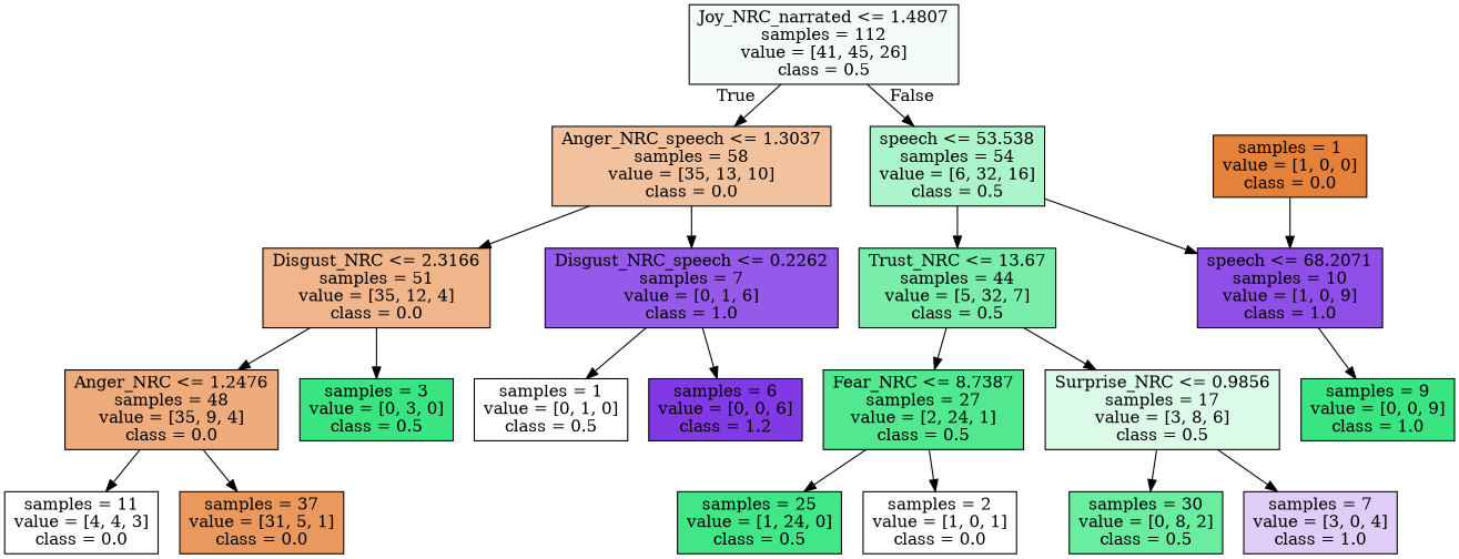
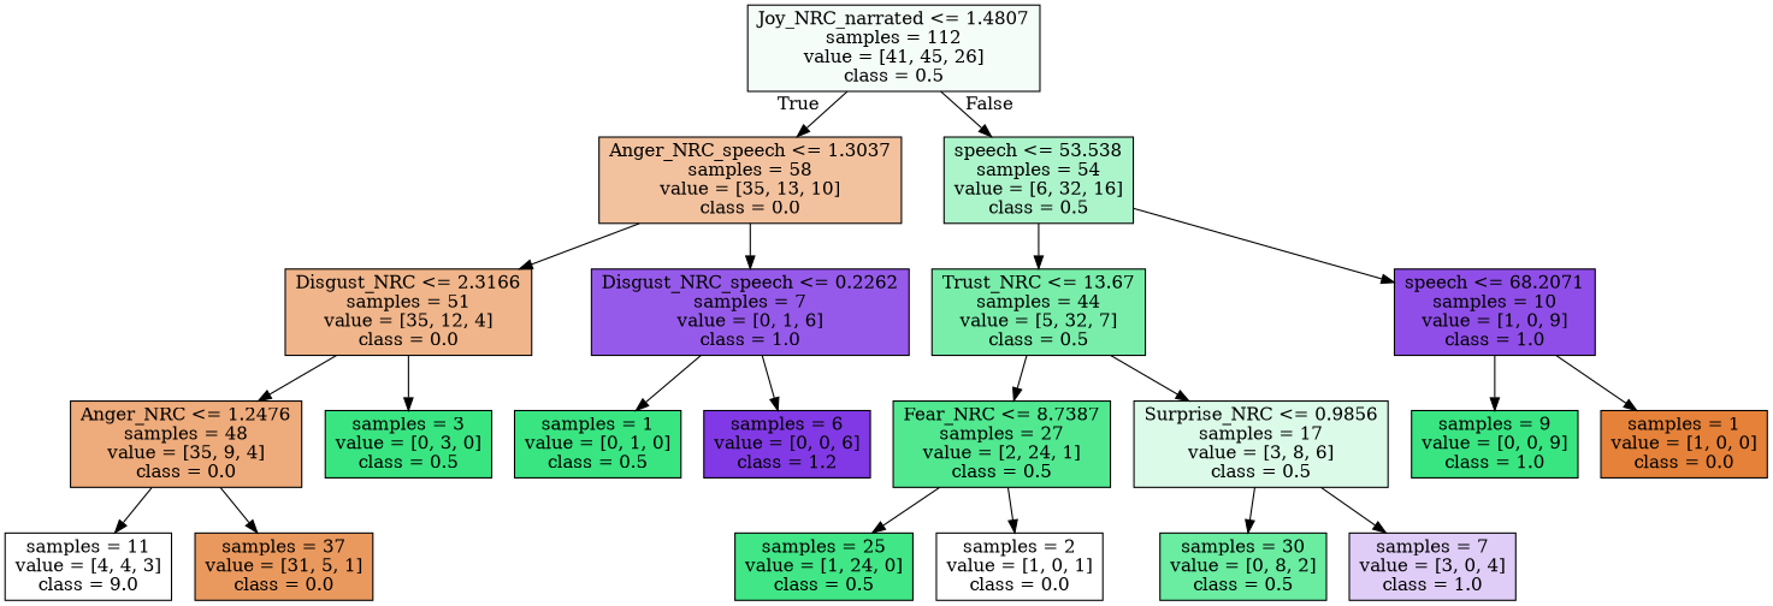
  digraph {
    node [color=black fillcolor="#39e581ff" shape=box style=filled]
    n1 [fillcolor="#39e5810e" label="Joy_NRC_narrated <= 1.4807\nsamples = 112\nvalue = [41, 45, 26]\nclass = 0.5"]
    n2 [fillcolor="#e581397d" label="Anger_NRC_speech <= 1.3037\nsamples = 58\nvalue = [35, 13, 10]\nclass = 0.0"]
    n3 [fillcolor="#39e5816b" label="speech <= 53.538\nsamples = 54\nvalue = [6, 32, 16]\nclass = 0.5"]
    n4 [fillcolor="#e5813996" label="Disgust_NRC <= 2.3166\nsamples = 51\nvalue = [35, 12, 4]\nclass = 0.0"]
    n5 [fillcolor="#8139e5d4" label="Disgust_NRC_speech <= 0.2262\nsamples = 7\nvalue = [0, 1, 6]\nclass = 1.0"]
    n6 [fillcolor="#39e581ac" label="Trust_NRC <= 13.67\nsamples = 44\nvalue = [5, 32, 7]\nclass = 0.5"]
    n7 [fillcolor="#8139e5e3" label="speech <= 68.2071\nsamples = 10\nvalue = [1, 0, 9]\nclass = 1.0"]
    n8 [fillcolor="#e58139aa" label="Anger_NRC <= 1.2476\nsamples = 48\nvalue = [35, 9, 4]\nclass = 0.0"]
    n9 [label="samples = 3\nvalue = [0, 3, 0]\nclass = 0.5"]
-   n10 [fillcolor="#e5813900" label="samples = 1\nvalue = [0, 1, 0]\nclass = 0.5"]
+   n10 [label="samples = 1\nvalue = [0, 1, 0]\nclass = 0.5"]
    n11 [fillcolor="#8139e5ff" label="samples = 6\nvalue = [0, 0, 6]\nclass = 1.2"]
-   n12 [fillcolor="#e5813900" label="samples = 11\nvalue = [4, 4, 3]\nclass = 0.0"]
+   n12 [fillcolor="#e5813900" label="samples = 11\nvalue = [4, 4, 3]\nclass = 9.0"]
    n13 [fillcolor="#e58139cf" label="samples = 37\nvalue = [31, 5, 1]\nclass = 0.0"]
    n14 [fillcolor="#39e581e0" label="Fear_NRC <= 8.7387\nsamples = 27\nvalue = [2, 24, 1]\nclass = 0.5"]
    n15 [fillcolor="#39e5812e" label="Surprise_NRC <= 0.9856\nsamples = 17\nvalue = [3, 8, 6]\nclass = 0.5"]
    n16 [label="samples = 9\nvalue = [0, 0, 9]\nclass = 1.0"]
    n17 [fillcolor="#e58139ff" label="samples = 1\nvalue = [1, 0, 0]\nclass = 0.0"]
    n18 [fillcolor="#39e581f4" label="samples = 25\nvalue = [1, 24, 0]\nclass = 0.5"]
    n19 [fillcolor="#e5813900" label="samples = 2\nvalue = [1, 0, 1]\nclass = 0.0"]
    n20 [fillcolor="#39e581bf" label="samples = 30\nvalue = [0, 8, 2]\nclass = 0.5"]
    n21 [fillcolor="#8139e540" label="samples = 7\nvalue = [3, 0, 4]\nclass = 1.0"]
    n1 -> n2 [headlabel=True labelangle=45 labeldistance=2.5]
    n1 -> n3 [headlabel=False labelangle=-45 labeldistance=2.5]
    n2 -> n4
    n2 -> n5
    n3 -> n6
    n3 -> n7
    n4 -> n8
    n4 -> n9
    n5 -> n10
    n5 -> n11
    n6 -> n14
    n6 -> n15
    n7 -> n16
-   n17 -> n7
+   n7 -> n17
    n8 -> n12
    n8 -> n13
    n14 -> n18
    n14 -> n19
    n15 -> n20
    n15 -> n21
  }
